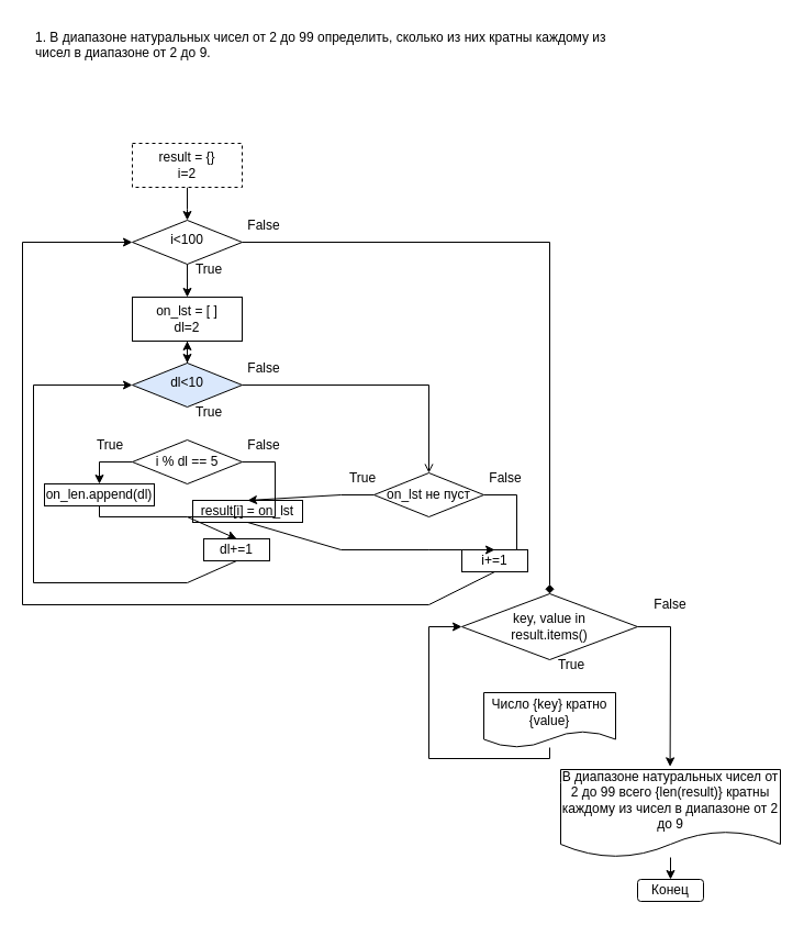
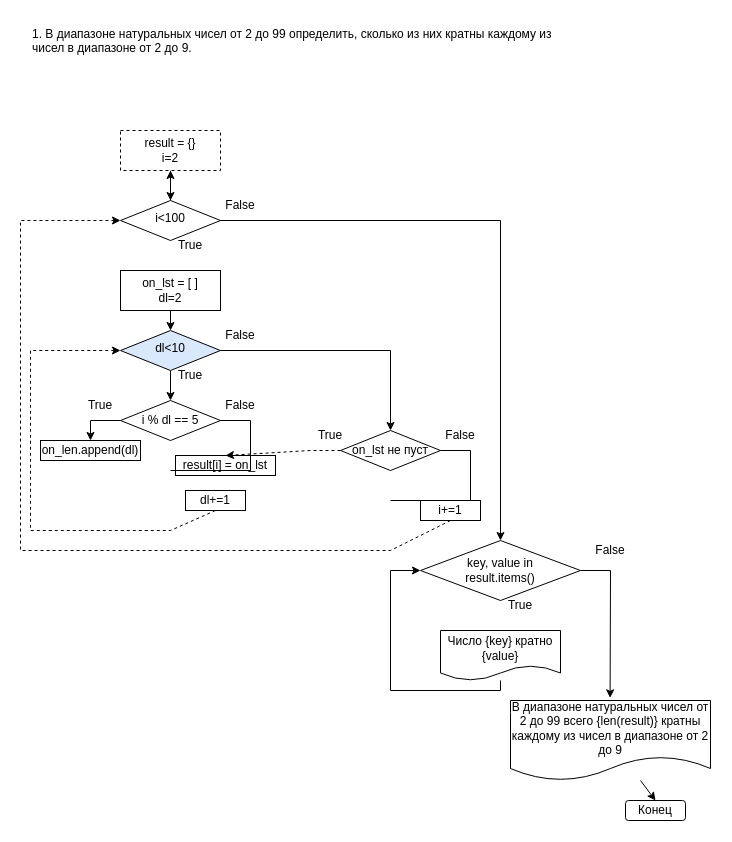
  <mxCell id="0" />
  <mxCell id="1" parent="0" />
- <mxCell id="2" value="" style="edgeStyle=orthogonalEdgeStyle;rounded=0;orthogonalLoop=1;jettySize=auto;html=1;" edge="1" parent="1" source="3" target="10"><mxGeometry relative="1" as="geometry" /></mxCell>
+ <mxCell id="2" value="" style="edgeStyle=orthogonalEdgeStyle;rounded=0;orthogonalLoop=1;jettySize=auto;html=1;" edge="1" parent="1" source="3" target="8"><mxGeometry relative="1" as="geometry" /></mxCell>
  <mxCell id="3" value="i&amp;lt;100" style="rhombus;whiteSpace=wrap;html=1;shadow=0;fontFamily=Helvetica;fontSize=12;align=center;strokeWidth=1;spacing=6;spacingTop=-4;" parent="1" vertex="1"><mxGeometry x="120" y="200" width="100" height="40" as="geometry" /></mxCell>
- <mxCell id="4" value="" style="edgeStyle=orthogonalEdgeStyle;rounded=0;orthogonalLoop=1;jettySize=auto;html=1;" edge="1" parent="1" source="5" target="10"><mxGeometry relative="1" as="geometry" /></mxCell>
+ <mxCell id="4" value="" style="edgeStyle=orthogonalEdgeStyle;rounded=0;orthogonalLoop=1;jettySize=auto;html=1;entryX=0.5;entryY=0;entryDx=0;entryDy=0;" edge="1" parent="1" source="5" target="11"><mxGeometry relative="1" as="geometry" /></mxCell>
  <mxCell id="5" value="dl&amp;lt;10" style="rhombus;whiteSpace=wrap;html=1;shadow=0;fontFamily=Helvetica;fontSize=12;align=center;strokeWidth=1;spacing=6;spacingTop=-4;fillColor=#dae8fc;" parent="1" vertex="1"><mxGeometry x="120" y="330" width="100" height="40" as="geometry" /></mxCell>
  <mxCell id="6" value="1. В диапазоне натуральных чисел от 2 до 99 определить, сколько из них кратны каждому из чисел в диапазоне от 2 до 9." style="text;whiteSpace=wrap;html=1;" vertex="1" parent="1"><mxGeometry x="30" y="20" width="550" height="40" as="geometry" /></mxCell>
  <mxCell id="7" value="" style="edgeStyle=orthogonalEdgeStyle;rounded=0;orthogonalLoop=1;jettySize=auto;html=1;" edge="1" parent="1" source="8"><mxGeometry relative="1" as="geometry"><mxPoint x="170" y="200" as="targetPoint" /></mxGeometry></mxCell>
  <mxCell id="8" value="result = {}&lt;br&gt;i=2" style="rounded=0;whiteSpace=wrap;html=1;dashed=1;" vertex="1" parent="1"><mxGeometry x="120" y="130" width="100" height="40" as="geometry" /></mxCell>
  <mxCell id="9" value="" style="edgeStyle=orthogonalEdgeStyle;rounded=0;orthogonalLoop=1;jettySize=auto;html=1;" edge="1" parent="1" source="10"><mxGeometry relative="1" as="geometry"><mxPoint x="170" y="330" as="targetPoint" /></mxGeometry></mxCell>
  <mxCell id="10" value="on_lst = [ ]&lt;br&gt;dl=2" style="rounded=0;whiteSpace=wrap;html=1;" vertex="1" parent="1"><mxGeometry x="120" y="270" width="100" height="40" as="geometry" /></mxCell>
  <mxCell id="11" value="i % dl == 5" style="rhombus;whiteSpace=wrap;html=1;" vertex="1" parent="1"><mxGeometry x="120" y="400" width="100" height="40" as="geometry" /></mxCell>
  <mxCell id="12" value="on_len.append(dl)" style="rounded=0;whiteSpace=wrap;html=1;" vertex="1" parent="1"><mxGeometry x="40" y="440" width="100" height="20" as="geometry" /></mxCell>
  <mxCell id="13" value="dl+=1" style="rounded=0;whiteSpace=wrap;html=1;" vertex="1" parent="1"><mxGeometry x="185" y="490" width="60" height="20" as="geometry" /></mxCell>
  <mxCell id="14" value="on_lst не пуст" style="rhombus;whiteSpace=wrap;html=1;" vertex="1" parent="1"><mxGeometry x="340" y="430" width="100" height="40" as="geometry" /></mxCell>
  <mxCell id="15" value="result[i] = on_lst" style="rounded=0;whiteSpace=wrap;html=1;" vertex="1" parent="1"><mxGeometry x="175" y="455" width="100" height="20" as="geometry" /></mxCell>
  <mxCell id="16" value="i+=1" style="rounded=0;whiteSpace=wrap;html=1;" vertex="1" parent="1"><mxGeometry x="420" y="500" width="60" height="20" as="geometry" /></mxCell>
  <mxCell id="17" value="" style="endArrow=classic;html=1;rounded=0;exitX=0;exitY=0.5;exitDx=0;exitDy=0;entryX=0.5;entryY=0;entryDx=0;entryDy=0;" edge="1" parent="1" source="11" target="12"><mxGeometry width="50" height="50" relative="1" as="geometry"><mxPoint x="50" y="440" as="sourcePoint" /><mxPoint x="100" y="390" as="targetPoint" /><Array as="points"><mxPoint x="90" y="420" /></Array></mxGeometry></mxCell>
- <mxCell id="18" value="" style="endArrow=classic;html=1;rounded=0;exitX=0.5;exitY=1;exitDx=0;exitDy=0;entryX=0.5;entryY=0;entryDx=0;entryDy=0;" edge="1" parent="1" source="12" target="13"><mxGeometry width="50" height="50" relative="1" as="geometry"><mxPoint x="120" y="520" as="sourcePoint" /><mxPoint x="170" y="470" as="targetPoint" /><Array as="points"><mxPoint x="90" y="470" /><mxPoint x="170" y="470" /></Array></mxGeometry></mxCell>
  <mxCell id="19" value="" style="endArrow=none;html=1;rounded=0;exitX=1;exitY=0.5;exitDx=0;exitDy=0;" edge="1" parent="1" source="11"><mxGeometry width="50" height="50" relative="1" as="geometry"><mxPoint x="240" y="470" as="sourcePoint" /><mxPoint x="170" y="470" as="targetPoint" /><Array as="points"><mxPoint x="250" y="420" /><mxPoint x="250" y="470" /></Array></mxGeometry></mxCell>
- <mxCell id="20" value="" style="endArrow=classic;html=1;rounded=0;exitX=0.5;exitY=1;exitDx=0;exitDy=0;entryX=0;entryY=0.5;entryDx=0;entryDy=0;" edge="1" parent="1" source="13" target="5"><mxGeometry width="50" height="50" relative="1" as="geometry"><mxPoint x="130" y="590" as="sourcePoint" /><mxPoint x="70" y="310" as="targetPoint" /><Array as="points"><mxPoint x="170" y="530" /><mxPoint x="30" y="530" /><mxPoint x="30" y="350" /></Array></mxGeometry></mxCell>
+ <mxCell id="20" value="" style="endArrow=classic;html=1;rounded=0;exitX=0.5;exitY=1;exitDx=0;exitDy=0;entryX=0;entryY=0.5;entryDx=0;entryDy=0;dashed=1;" edge="1" parent="1" source="13" target="5"><mxGeometry width="50" height="50" relative="1" as="geometry"><mxPoint x="130" y="590" as="sourcePoint" /><mxPoint x="70" y="310" as="targetPoint" /><Array as="points"><mxPoint x="170" y="530" /><mxPoint x="30" y="530" /><mxPoint x="30" y="350" /></Array></mxGeometry></mxCell>
  <mxCell id="21" value="True" style="text;html=1;strokeColor=none;fillColor=none;align=center;verticalAlign=middle;whiteSpace=wrap;rounded=0;" vertex="1" parent="1"><mxGeometry x="70" y="390" width="60" height="30" as="geometry" /></mxCell>
  <mxCell id="22" value="False" style="text;html=1;strokeColor=none;fillColor=none;align=center;verticalAlign=middle;whiteSpace=wrap;rounded=0;" vertex="1" parent="1"><mxGeometry x="210" y="390" width="60" height="30" as="geometry" /></mxCell>
  <mxCell id="23" value="True" style="text;html=1;strokeColor=none;fillColor=none;align=center;verticalAlign=middle;whiteSpace=wrap;rounded=0;" vertex="1" parent="1"><mxGeometry x="300" y="420" width="60" height="30" as="geometry" /></mxCell>
  <mxCell id="24" value="False" style="text;html=1;strokeColor=none;fillColor=none;align=center;verticalAlign=middle;whiteSpace=wrap;rounded=0;" vertex="1" parent="1"><mxGeometry x="430" y="420" width="60" height="30" as="geometry" /></mxCell>
  <mxCell id="25" value="True" style="text;html=1;strokeColor=none;fillColor=none;align=center;verticalAlign=middle;whiteSpace=wrap;rounded=0;" vertex="1" parent="1"><mxGeometry x="160" y="230" width="60" height="30" as="geometry" /></mxCell>
  <mxCell id="26" value="False" style="text;html=1;strokeColor=none;fillColor=none;align=center;verticalAlign=middle;whiteSpace=wrap;rounded=0;" vertex="1" parent="1"><mxGeometry x="210" y="190" width="60" height="30" as="geometry" /></mxCell>
  <mxCell id="27" value="True" style="text;html=1;strokeColor=none;fillColor=none;align=center;verticalAlign=middle;whiteSpace=wrap;rounded=0;" vertex="1" parent="1"><mxGeometry x="160" y="360" width="60" height="30" as="geometry" /></mxCell>
  <mxCell id="28" value="False" style="text;html=1;strokeColor=none;fillColor=none;align=center;verticalAlign=middle;whiteSpace=wrap;rounded=0;" vertex="1" parent="1"><mxGeometry x="210" y="320" width="60" height="30" as="geometry" /></mxCell>
- <mxCell id="29" value="" style="endArrow=open;html=1;rounded=0;exitX=1;exitY=0.5;exitDx=0;exitDy=0;entryX=0.5;entryY=0;entryDx=0;entryDy=0;" edge="1" parent="1" source="5" target="14"><mxGeometry width="50" height="50" relative="1" as="geometry"><mxPoint x="230" y="370" as="sourcePoint" /><mxPoint x="410" y="310" as="targetPoint" /><Array as="points"><mxPoint x="390" y="350" /></Array></mxGeometry></mxCell>
- <mxCell id="30" value="" style="endArrow=classic;html=1;rounded=0;exitX=0;exitY=0.5;exitDx=0;exitDy=0;entryX=0.5;entryY=0;entryDx=0;entryDy=0;" edge="1" parent="1" source="14" target="15"><mxGeometry width="50" height="50" relative="1" as="geometry"><mxPoint x="230" y="580" as="sourcePoint" /><mxPoint x="280" y="530" as="targetPoint" /><Array as="points"><mxPoint x="310" y="450" /></Array></mxGeometry></mxCell>
- <mxCell id="31" value="" style="endArrow=classic;html=1;rounded=0;exitX=0.5;exitY=1;exitDx=0;exitDy=0;entryX=0.5;entryY=0;entryDx=0;entryDy=0;" edge="1" parent="1" source="15" target="16"><mxGeometry width="50" height="50" relative="1" as="geometry"><mxPoint x="310" y="550" as="sourcePoint" /><mxPoint x="360" y="500" as="targetPoint" /><Array as="points"><mxPoint x="310" y="500" /><mxPoint x="390" y="500" /></Array></mxGeometry></mxCell>
+ <mxCell id="29" value="" style="endArrow=classic;html=1;rounded=0;exitX=1;exitY=0.5;exitDx=0;exitDy=0;entryX=0.5;entryY=0;entryDx=0;entryDy=0;" edge="1" parent="1" source="5" target="14"><mxGeometry width="50" height="50" relative="1" as="geometry"><mxPoint x="230" y="370" as="sourcePoint" /><mxPoint x="410" y="310" as="targetPoint" /><Array as="points"><mxPoint x="390" y="350" /></Array></mxGeometry></mxCell>
+ <mxCell id="30" value="" style="endArrow=classic;html=1;rounded=0;exitX=0;exitY=0.5;exitDx=0;exitDy=0;entryX=0.5;entryY=0;entryDx=0;entryDy=0;dashed=1;" edge="1" parent="1" source="14" target="15"><mxGeometry width="50" height="50" relative="1" as="geometry"><mxPoint x="230" y="580" as="sourcePoint" /><mxPoint x="280" y="530" as="targetPoint" /><Array as="points"><mxPoint x="310" y="450" /></Array></mxGeometry></mxCell>
  <mxCell id="32" value="" style="endArrow=none;html=1;rounded=0;exitX=1;exitY=0.5;exitDx=0;exitDy=0;" edge="1" parent="1" source="14"><mxGeometry width="50" height="50" relative="1" as="geometry"><mxPoint x="460" y="500" as="sourcePoint" /><mxPoint x="390" y="500" as="targetPoint" /><Array as="points"><mxPoint x="470" y="450" /><mxPoint x="470" y="500" /></Array></mxGeometry></mxCell>
- <mxCell id="33" value="" style="endArrow=classic;html=1;rounded=0;exitX=0.5;exitY=1;exitDx=0;exitDy=0;entryX=0;entryY=0.5;entryDx=0;entryDy=0;" edge="1" parent="1" source="16" target="3"><mxGeometry width="50" height="50" relative="1" as="geometry"><mxPoint x="230" y="600" as="sourcePoint" /><mxPoint x="20" y="350" as="targetPoint" /><Array as="points"><mxPoint x="390" y="550" /><mxPoint x="20" y="550" /><mxPoint x="20" y="220" /></Array></mxGeometry></mxCell>
+ <mxCell id="33" value="" style="endArrow=classic;html=1;rounded=0;exitX=0.5;exitY=1;exitDx=0;exitDy=0;entryX=0;entryY=0.5;entryDx=0;entryDy=0;dashed=1;" edge="1" parent="1" source="16" target="3"><mxGeometry width="50" height="50" relative="1" as="geometry"><mxPoint x="230" y="600" as="sourcePoint" /><mxPoint x="20" y="350" as="targetPoint" /><Array as="points"><mxPoint x="390" y="550" /><mxPoint x="20" y="550" /><mxPoint x="20" y="220" /></Array></mxGeometry></mxCell>
  <mxCell id="34" value="Число {key} кратно {value}" style="shape=document;whiteSpace=wrap;html=1;boundedLbl=1;" vertex="1" parent="1"><mxGeometry x="440" y="630" width="120" height="50" as="geometry" /></mxCell>
- <mxCell id="35" value="" style="endArrow=diamond;html=1;rounded=0;exitX=1;exitY=0.5;exitDx=0;exitDy=0;entryX=0.5;entryY=0;entryDx=0;entryDy=0;" edge="1" parent="1" source="3" target="36"><mxGeometry width="50" height="50" relative="1" as="geometry"><mxPoint x="290" y="230" as="sourcePoint" /><mxPoint x="500" y="480" as="targetPoint" /><Array as="points"><mxPoint x="500" y="220" /></Array></mxGeometry></mxCell>
+ <mxCell id="35" value="" style="endArrow=classic;html=1;rounded=0;exitX=1;exitY=0.5;exitDx=0;exitDy=0;entryX=0.5;entryY=0;entryDx=0;entryDy=0;" edge="1" parent="1" source="3" target="36"><mxGeometry width="50" height="50" relative="1" as="geometry"><mxPoint x="290" y="230" as="sourcePoint" /><mxPoint x="500" y="480" as="targetPoint" /><Array as="points"><mxPoint x="500" y="220" /></Array></mxGeometry></mxCell>
  <mxCell id="36" value="key, value in &lt;br&gt;result.items()" style="rhombus;whiteSpace=wrap;html=1;" vertex="1" parent="1"><mxGeometry x="420" y="540" width="160" height="60" as="geometry" /></mxCell>
  <mxCell id="37" value="" style="endArrow=classic;html=1;rounded=0;entryX=0;entryY=0.5;entryDx=0;entryDy=0;" edge="1" parent="1" target="36"><mxGeometry width="50" height="50" relative="1" as="geometry"><mxPoint x="500" y="680" as="sourcePoint" /><mxPoint x="370" y="570" as="targetPoint" /><Array as="points"><mxPoint x="500" y="690" /><mxPoint x="390" y="690" /><mxPoint x="390" y="570" /></Array></mxGeometry></mxCell>
  <mxCell id="38" value="True" style="text;html=1;strokeColor=none;fillColor=none;align=center;verticalAlign=middle;whiteSpace=wrap;rounded=0;" vertex="1" parent="1"><mxGeometry x="490" y="590" width="60" height="30" as="geometry" /></mxCell>
  <mxCell id="39" value="False" style="text;html=1;strokeColor=none;fillColor=none;align=center;verticalAlign=middle;whiteSpace=wrap;rounded=0;" vertex="1" parent="1"><mxGeometry x="580" y="535" width="60" height="30" as="geometry" /></mxCell>
  <mxCell id="40" value="В диапазоне натуральных чисел от 2 до 99 всего {len(result)} кратны каждому из чисел в диапазоне от 2 до 9" style="shape=document;whiteSpace=wrap;html=1;boundedLbl=1;" vertex="1" parent="1"><mxGeometry x="510" y="700" width="200" height="80" as="geometry" /></mxCell>
- <mxCell id="41" value="Конец" style="rounded=1;whiteSpace=wrap;html=1;fontSize=12;glass=0;strokeWidth=1;shadow=0;" vertex="1" parent="1"><mxGeometry x="580" y="800" width="60" height="20" as="geometry" /></mxCell>
+ <mxCell id="41" value="Конец" style="rounded=1;whiteSpace=wrap;html=1;fontSize=12;glass=0;strokeWidth=1;shadow=0;" vertex="1" parent="1"><mxGeometry x="625" y="800" width="60" height="20" as="geometry" /></mxCell>
  <mxCell id="42" value="" style="endArrow=classic;html=1;rounded=0;exitX=1;exitY=0.5;exitDx=0;exitDy=0;entryX=0.498;entryY=-0.033;entryDx=0;entryDy=0;entryPerimeter=0;" edge="1" parent="1" source="36" target="40"><mxGeometry width="50" height="50" relative="1" as="geometry"><mxPoint x="630" y="620" as="sourcePoint" /><mxPoint x="610" y="680" as="targetPoint" /><Array as="points"><mxPoint x="610" y="570" /></Array></mxGeometry></mxCell>
  <mxCell id="43" value="" style="endArrow=classic;html=1;rounded=0;entryX=0.5;entryY=0;entryDx=0;entryDy=0;" edge="1" parent="1" source="40" target="41"><mxGeometry width="50" height="50" relative="1" as="geometry"><mxPoint x="600" y="820" as="sourcePoint" /><mxPoint x="650" y="770" as="targetPoint" /></mxGeometry></mxCell>
